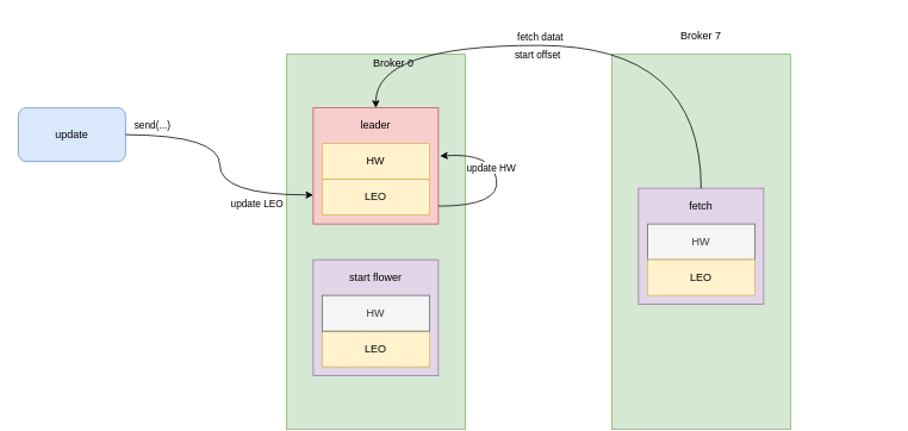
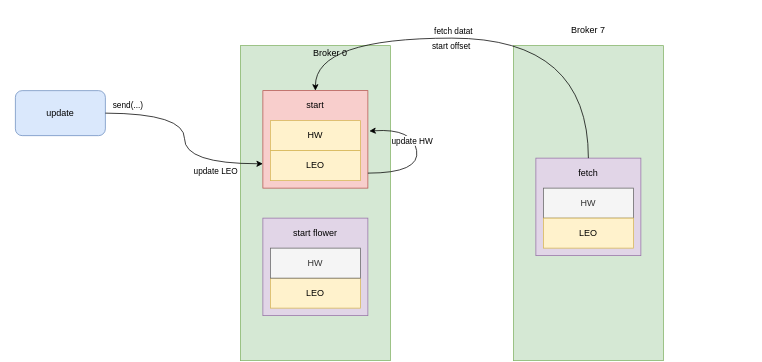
  <mxCell id="0" />
  <mxCell id="1" parent="0" />
  <mxCell id="2" value="" style="rounded=0;whiteSpace=wrap;html=1;rotation=90;fillColor=#d5e8d4;strokeColor=#82b366;" vertex="1" parent="1"><mxGeometry x="210" y="170" width="420" height="200" as="geometry" /></mxCell>
  <mxCell id="3" value="Broker 0" style="text;html=1;strokeColor=none;fillColor=none;align=center;verticalAlign=middle;whiteSpace=wrap;rounded=0;" vertex="1" parent="1"><mxGeometry x="385" y="50" width="110" height="40" as="geometry" /></mxCell>
  <mxCell id="4" value="" style="rounded=0;whiteSpace=wrap;html=1;fillColor=#f8cecc;strokeColor=#b85450;" vertex="1" parent="1"><mxGeometry x="350" y="120" width="140" height="130" as="geometry" /></mxCell>
  <mxCell id="5" value="HW" style="rounded=0;whiteSpace=wrap;html=1;fillColor=#fff2cc;strokeColor=#d6b656;" vertex="1" parent="1"><mxGeometry x="360" y="160" width="120" height="40" as="geometry" /></mxCell>
  <mxCell id="6" value="LEO" style="rounded=0;whiteSpace=wrap;html=1;fillColor=#fff2cc;strokeColor=#d6b656;" vertex="1" parent="1"><mxGeometry x="360" y="200" width="120" height="40" as="geometry" /></mxCell>
- <mxCell id="7" value="leader" style="text;html=1;strokeColor=none;fillColor=none;align=center;verticalAlign=middle;whiteSpace=wrap;rounded=0;" vertex="1" parent="1"><mxGeometry x="365" y="120" width="110" height="40" as="geometry" /></mxCell>
+ <mxCell id="7" value="start" style="text;html=1;strokeColor=none;fillColor=none;align=center;verticalAlign=middle;whiteSpace=wrap;rounded=0;" vertex="1" parent="1"><mxGeometry x="365" y="120" width="110" height="40" as="geometry" /></mxCell>
  <mxCell id="8" value="" style="rounded=0;whiteSpace=wrap;html=1;fillColor=#e1d5e7;strokeColor=#9673a6;" vertex="1" parent="1"><mxGeometry x="350" y="290" width="140" height="130" as="geometry" /></mxCell>
  <mxCell id="9" value="LEO" style="rounded=0;whiteSpace=wrap;html=1;fillColor=#fff2cc;strokeColor=#d6b656;" vertex="1" parent="1"><mxGeometry x="360" y="370" width="120" height="40" as="geometry" /></mxCell>
  <mxCell id="10" value="start flower" style="text;html=1;strokeColor=none;fillColor=none;align=center;verticalAlign=middle;whiteSpace=wrap;rounded=0;" vertex="1" parent="1"><mxGeometry x="365" y="290" width="110" height="40" as="geometry" /></mxCell>
  <mxCell id="11" value="HW" style="rounded=0;whiteSpace=wrap;html=1;fillColor=#f5f5f5;strokeColor=#666666;fontColor=#333333;" vertex="1" parent="1"><mxGeometry x="360" y="330" width="120" height="40" as="geometry" /></mxCell>
  <mxCell id="12" value="" style="rounded=0;whiteSpace=wrap;html=1;rotation=90;fillColor=#d5e8d4;strokeColor=#82b366;" vertex="1" parent="1"><mxGeometry x="574" y="170" width="420" height="200" as="geometry" /></mxCell>
  <mxCell id="13" value="Broker 7" style="text;html=1;strokeColor=none;fillColor=none;align=center;verticalAlign=middle;whiteSpace=wrap;rounded=0;" vertex="1" parent="1"><mxGeometry x="729" y="20" width="110" height="40" as="geometry" /></mxCell>
  <mxCell id="14" value="update" style="rounded=1;whiteSpace=wrap;html=1;fillColor=#dae8fc;strokeColor=#6c8ebf;" vertex="1" parent="1"><mxGeometry x="20" y="120" width="120" height="60" as="geometry" /></mxCell>
  <mxCell id="15" value="" style="rounded=0;whiteSpace=wrap;html=1;fillColor=#e1d5e7;strokeColor=#9673a6;" vertex="1" parent="1"><mxGeometry x="714" y="210" width="140" height="130" as="geometry" /></mxCell>
  <mxCell id="16" value="HW" style="rounded=0;whiteSpace=wrap;html=1;fillColor=#f5f5f5;strokeColor=#666666;fontColor=#333333;" vertex="1" parent="1"><mxGeometry x="724" y="250" width="120" height="40" as="geometry" /></mxCell>
  <mxCell id="17" value="LEO" style="rounded=0;whiteSpace=wrap;html=1;fillColor=#fff2cc;strokeColor=#d6b656;" vertex="1" parent="1"><mxGeometry x="724" y="290" width="120" height="40" as="geometry" /></mxCell>
  <mxCell id="18" value="fetch" style="text;html=1;strokeColor=none;fillColor=none;align=center;verticalAlign=middle;whiteSpace=wrap;rounded=0;" vertex="1" parent="1"><mxGeometry x="729" y="210" width="110" height="40" as="geometry" /></mxCell>
  <mxCell id="19" value="send(...)" style="endArrow=classic;html=1;entryX=0;entryY=0.75;entryDx=0;entryDy=0;edgeStyle=orthogonalEdgeStyle;curved=1;" edge="1" parent="1" target="4"><mxGeometry x="-0.784" y="10" width="50" height="50" relative="1" as="geometry"><mxPoint x="140" y="150" as="sourcePoint" /><mxPoint x="190" y="100" as="targetPoint" /><mxPoint as="offset" /></mxGeometry></mxCell>
  <mxCell id="20" value="update LEO" style="edgeLabel;html=1;align=center;verticalAlign=middle;resizable=0;points=[];" vertex="1" connectable="0" parent="19"><mxGeometry x="0.431" y="-1" relative="1" as="geometry"><mxPoint x="15.5" y="7.5" as="offset" /></mxGeometry></mxCell>
  <mxCell id="21" value="" style="curved=1;endArrow=classic;html=1;entryX=1.014;entryY=0.415;entryDx=0;entryDy=0;entryPerimeter=0;" edge="1" parent="1" target="4"><mxGeometry width="50" height="50" relative="1" as="geometry"><mxPoint x="490" y="230" as="sourcePoint" /><mxPoint x="540" y="180" as="targetPoint" /><Array as="points"><mxPoint x="560" y="230" /><mxPoint x="550" y="170" /></Array></mxGeometry></mxCell>
  <mxCell id="22" value="update HW" style="edgeLabel;html=1;align=center;verticalAlign=middle;resizable=0;points=[];" vertex="1" connectable="0" parent="21"><mxGeometry x="0.219" y="4" relative="1" as="geometry"><mxPoint as="offset" /></mxGeometry></mxCell>
  <mxCell id="23" value="" style="endArrow=classic;html=1;entryX=0.5;entryY=0;entryDx=0;entryDy=0;exitX=0.5;exitY=0;exitDx=0;exitDy=0;edgeStyle=orthogonalEdgeStyle;curved=1;" edge="1" parent="1" source="18" target="7"><mxGeometry width="50" height="50" relative="1" as="geometry"><mxPoint x="550" y="360" as="sourcePoint" /><mxPoint x="600" y="310" as="targetPoint" /><Array as="points"><mxPoint x="784" y="50" /><mxPoint x="420" y="50" /></Array></mxGeometry></mxCell>
  <mxCell id="24" value="fetch datat" style="edgeLabel;html=1;align=center;verticalAlign=middle;resizable=0;points=[];" vertex="1" connectable="0" parent="23"><mxGeometry x="0.148" relative="1" as="geometry"><mxPoint y="-10" as="offset" /></mxGeometry></mxCell>
  <mxCell id="25" value="start offset" style="edgeLabel;html=1;align=center;verticalAlign=middle;resizable=0;points=[];" vertex="1" connectable="0" parent="23"><mxGeometry x="0.333" y="2" relative="1" as="geometry"><mxPoint x="52" y="8" as="offset" /></mxGeometry></mxCell>
